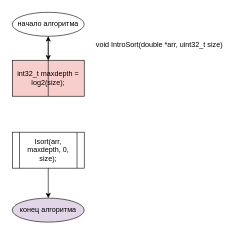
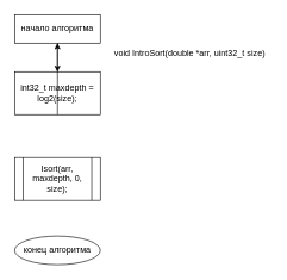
  <mxCell id="0" />
  <mxCell id="1" parent="0" />
- <mxCell id="2" value="начало алгоритма" style="ellipse;whiteSpace=wrap;html=1;" vertex="1" parent="1"><mxGeometry x="20" y="20" width="120" height="40" as="geometry" /></mxCell>
- <mxCell id="3" value="конец алгоритма" style="ellipse;whiteSpace=wrap;html=1;fillColor=#e1d5e7;" vertex="1" parent="1"><mxGeometry x="20" y="330" width="120" height="40" as="geometry" /></mxCell>
+ <mxCell id="2" value="начало алгоритма" style="whiteSpace=wrap;html=1;rounded=0;" vertex="1" parent="1"><mxGeometry x="20" y="20" width="120" height="40" as="geometry" /></mxCell>
+ <mxCell id="3" value="конец алгоритма" style="ellipse;whiteSpace=wrap;html=1;" vertex="1" parent="1"><mxGeometry x="20" y="330" width="120" height="40" as="geometry" /></mxCell>
  <mxCell id="4" value="" style="endArrow=classic;html=1;exitX=0.5;exitY=1;exitDx=0;exitDy=0;" edge="1" parent="1" source="2"><mxGeometry width="50" height="50" relative="1" as="geometry"><mxPoint x="230" y="210" as="sourcePoint" /><mxPoint x="80" y="100" as="targetPoint" /></mxGeometry></mxCell>
  <mxCell id="5" value="Isort(arr, maxdepth, 0, size);" style="shape=process;whiteSpace=wrap;html=1;backgroundOutline=1;" vertex="1" parent="1"><mxGeometry x="20" y="220" width="120" height="60" as="geometry" /></mxCell>
- <mxCell id="6" value="int32_t maxdepth = log2(size);" style="rounded=0;whiteSpace=wrap;html=1;fillColor=#f8cecc;" vertex="1" parent="1"><mxGeometry x="20" y="100" width="120" height="60" as="geometry" /></mxCell>
+ <mxCell id="6" value="int32_t maxdepth = log2(size);" style="rounded=0;whiteSpace=wrap;html=1;" vertex="1" parent="1"><mxGeometry x="20" y="100" width="120" height="60" as="geometry" /></mxCell>
  <mxCell id="7" value="" style="endArrow=classic;html=1;exitX=0.5;exitY=1;exitDx=0;exitDy=0;" edge="1" parent="1" source="6" target="2"><mxGeometry width="50" height="50" relative="1" as="geometry"><mxPoint x="160" y="400" as="sourcePoint" /><mxPoint x="210" y="350" as="targetPoint" /></mxGeometry></mxCell>
- <mxCell id="8" value="" style="endArrow=classic;html=1;exitX=0.5;exitY=1;exitDx=0;exitDy=0;entryX=0.5;entryY=0;entryDx=0;entryDy=0;" edge="1" parent="1" source="5" target="3"><mxGeometry width="50" height="50" relative="1" as="geometry"><mxPoint x="160" y="400" as="sourcePoint" /><mxPoint x="210" y="350" as="targetPoint" /></mxGeometry></mxCell>
  <mxCell id="9" value="void IntroSort(double *arr, uint32_t size)" style="text;html=1;align=center;verticalAlign=middle;resizable=0;points=[];autosize=1;" vertex="1" parent="1"><mxGeometry x="150" y="65" width="230" height="20" as="geometry" /></mxCell>
